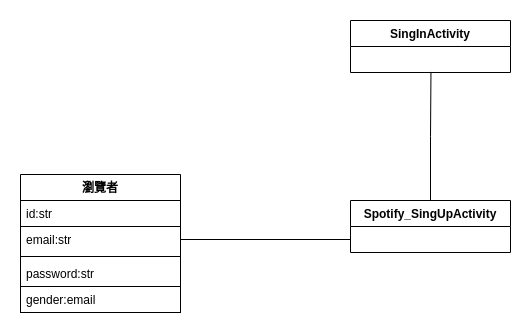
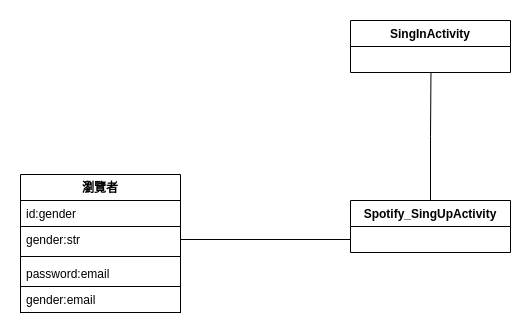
  <mxCell id="0" />
  <mxCell id="1" parent="0" />
  <mxCell id="2" value="瀏覽者" style="swimlane;fontStyle=1;align=center;verticalAlign=top;childLayout=stackLayout;horizontal=1;startSize=26;horizontalStack=0;resizeParent=1;resizeParentMax=0;resizeLast=0;collapsible=1;marginBottom=0;" vertex="1" parent="1"><mxGeometry x="20" y="174" width="160" height="138" as="geometry" /></mxCell>
- <mxCell id="3" value="id:str" style="text;strokeColor=default;fillColor=none;align=left;verticalAlign=top;spacingLeft=4;spacingRight=4;overflow=hidden;rotatable=0;points=[[0,0.5],[1,0.5]];portConstraint=eastwest;" vertex="1" parent="2"><mxGeometry y="26" width="160" height="26" as="geometry" /></mxCell>
- <mxCell id="4" value="email:str" style="text;strokeColor=none;fillColor=none;align=left;verticalAlign=top;spacingLeft=4;spacingRight=4;overflow=hidden;rotatable=0;points=[[0,0.5],[1,0.5]];portConstraint=eastwest;" vertex="1" parent="2"><mxGeometry y="52" width="160" height="26" as="geometry" /></mxCell>
+ <mxCell id="3" value="id:gender" style="text;strokeColor=default;fillColor=none;align=left;verticalAlign=top;spacingLeft=4;spacingRight=4;overflow=hidden;rotatable=0;points=[[0,0.5],[1,0.5]];portConstraint=eastwest;" vertex="1" parent="2"><mxGeometry y="26" width="160" height="26" as="geometry" /></mxCell>
+ <mxCell id="4" value="gender:str" style="text;strokeColor=none;fillColor=none;align=left;verticalAlign=top;spacingLeft=4;spacingRight=4;overflow=hidden;rotatable=0;points=[[0,0.5],[1,0.5]];portConstraint=eastwest;" vertex="1" parent="2"><mxGeometry y="52" width="160" height="26" as="geometry" /></mxCell>
  <mxCell id="5" value="" style="line;strokeWidth=1;fillColor=none;align=left;verticalAlign=middle;spacingTop=-1;spacingLeft=3;spacingRight=3;rotatable=0;labelPosition=right;points=[];portConstraint=eastwest;" vertex="1" parent="2"><mxGeometry y="78" width="160" height="8" as="geometry" /></mxCell>
- <mxCell id="6" value="password:str" style="text;strokeColor=none;fillColor=none;align=left;verticalAlign=top;spacingLeft=4;spacingRight=4;overflow=hidden;rotatable=0;points=[[0,0.5],[1,0.5]];portConstraint=eastwest;" vertex="1" parent="2"><mxGeometry y="86" width="160" height="26" as="geometry" /></mxCell>
+ <mxCell id="6" value="password:email" style="text;strokeColor=none;fillColor=none;align=left;verticalAlign=top;spacingLeft=4;spacingRight=4;overflow=hidden;rotatable=0;points=[[0,0.5],[1,0.5]];portConstraint=eastwest;" vertex="1" parent="2"><mxGeometry y="86" width="160" height="26" as="geometry" /></mxCell>
  <mxCell id="7" value="gender:email" style="text;strokeColor=default;fillColor=none;align=left;verticalAlign=top;spacingLeft=4;spacingRight=4;overflow=hidden;rotatable=0;points=[[0,0.5],[1,0.5]];portConstraint=eastwest;" vertex="1" parent="2"><mxGeometry y="112" width="160" height="26" as="geometry" /></mxCell>
  <mxCell id="8" style="edgeStyle=orthogonalEdgeStyle;rounded=0;orthogonalLoop=1;jettySize=auto;html=1;exitX=0.5;exitY=0;exitDx=0;exitDy=0;entryX=0.503;entryY=0.979;entryDx=0;entryDy=0;entryPerimeter=0;endArrow=none;endFill=0;" edge="1" parent="1" source="9" target="12"><mxGeometry relative="1" as="geometry" /></mxCell>
  <mxCell id="9" value="Spotify_SingUpActivity" style="swimlane;fontStyle=1;align=center;verticalAlign=top;childLayout=stackLayout;horizontal=1;startSize=26;horizontalStack=0;resizeParent=1;resizeParentMax=0;resizeLast=0;collapsible=1;marginBottom=0;strokeColor=default;" vertex="1" parent="1"><mxGeometry x="350" y="200" width="160" height="52" as="geometry" /></mxCell>
  <mxCell id="10" value=" " style="text;strokeColor=none;fillColor=none;align=left;verticalAlign=top;spacingLeft=4;spacingRight=4;overflow=hidden;rotatable=0;points=[[0,0.5],[1,0.5]];portConstraint=eastwest;" vertex="1" parent="9"><mxGeometry y="26" width="160" height="26" as="geometry" /></mxCell>
  <mxCell id="11" value="SingInActivity" style="swimlane;fontStyle=1;align=center;verticalAlign=top;childLayout=stackLayout;horizontal=1;startSize=26;horizontalStack=0;resizeParent=1;resizeParentMax=0;resizeLast=0;collapsible=1;marginBottom=0;strokeColor=default;" vertex="1" parent="1"><mxGeometry x="350" y="20" width="160" height="52" as="geometry" /></mxCell>
  <mxCell id="12" value=" " style="text;strokeColor=none;fillColor=none;align=left;verticalAlign=top;spacingLeft=4;spacingRight=4;overflow=hidden;rotatable=0;points=[[0,0.5],[1,0.5]];portConstraint=eastwest;" vertex="1" parent="11"><mxGeometry y="26" width="160" height="26" as="geometry" /></mxCell>
  <mxCell id="13" style="edgeStyle=orthogonalEdgeStyle;rounded=0;orthogonalLoop=1;jettySize=auto;html=1;exitX=1;exitY=0.5;exitDx=0;exitDy=0;entryX=0;entryY=0.5;entryDx=0;entryDy=0;endArrow=none;endFill=0;" edge="1" parent="1" source="4" target="10"><mxGeometry relative="1" as="geometry" /></mxCell>
